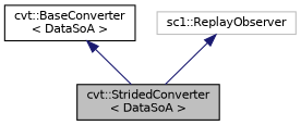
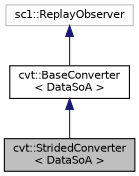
  digraph {
    node [color=black fillcolor=white fontname=Helvetica fontsize=10 shape=record style=filled]
    edge [color=midnightblue dir=back fontname=Helvetica fontsize=10 labelfontname=Helvetica labelfontsize=10 style=solid]
    n1 [fillcolor=grey75 fontcolor=black height=0.2 label="cvt::StridedConverter\l\< DataSoA \>" width=0.4]
    n2 [height=0.2 label="cvt::BaseConverter\l\< DataSoA \>" width=0.4]
    n3 [color=grey75 height=0.2 label="sc1::ReplayObserver" width=0.4]
    n2 -> n1
-   n3 -> n1
+   n3 -> n2
  }
